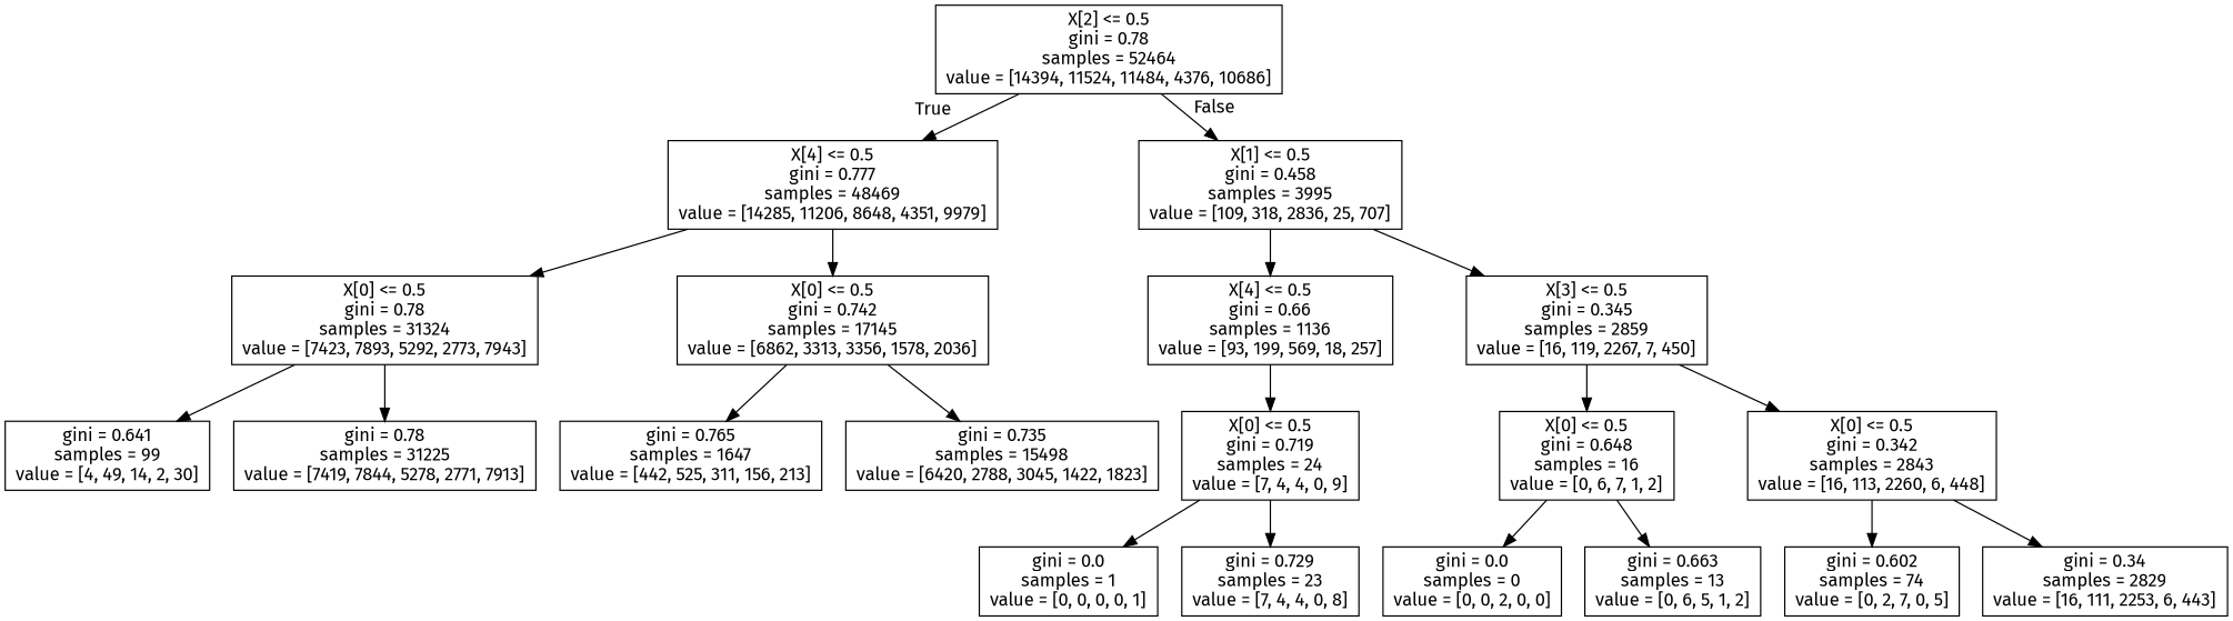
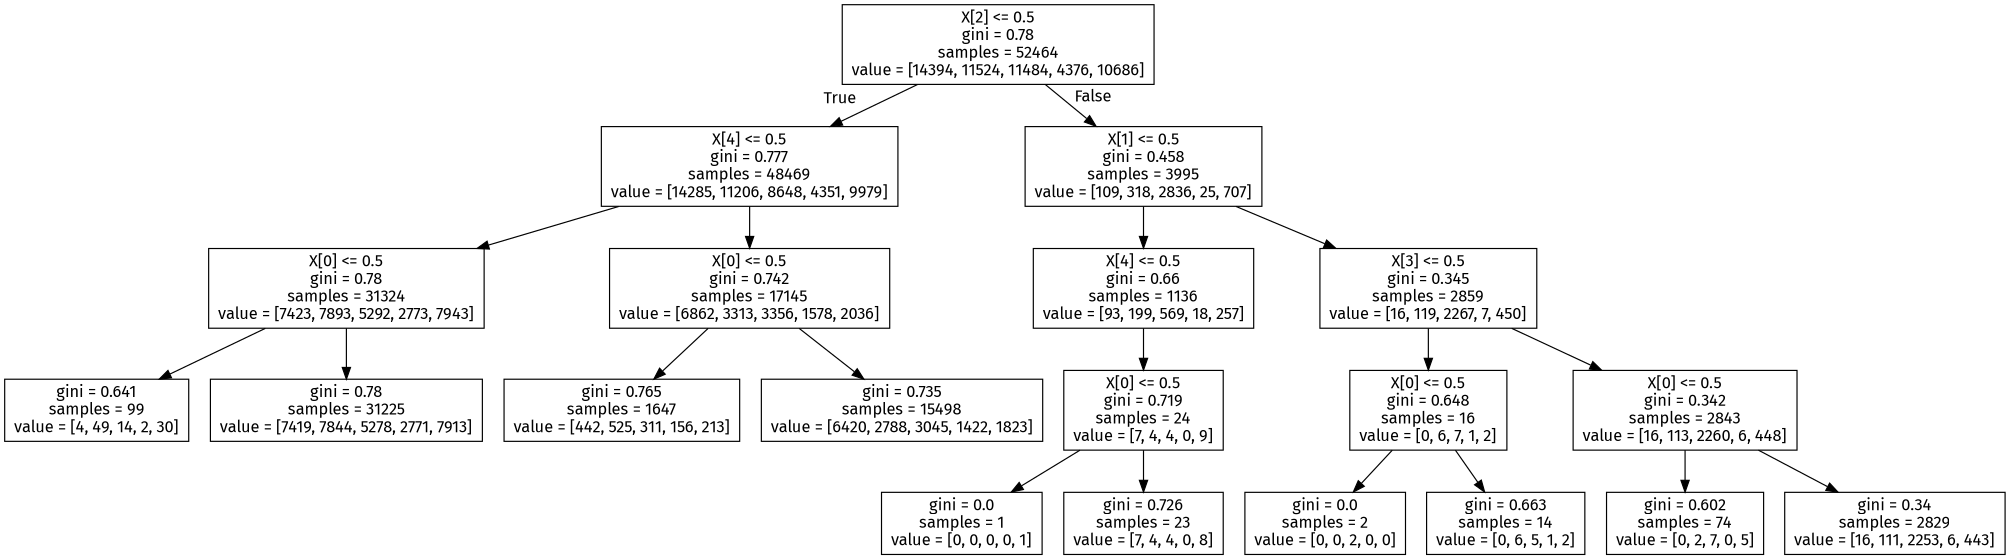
  digraph {
    fontname="Fira Sans"
    node [fontname="Fira Sans" shape=box]
    edge [fontname="Fira Sans"]
    n1 [label="X[2] <= 0.5\ngini = 0.78\nsamples = 52464\nvalue = [14394, 11524, 11484, 4376, 10686]"]
    n2 [label="X[4] <= 0.5\ngini = 0.777\nsamples = 48469\nvalue = [14285, 11206, 8648, 4351, 9979]"]
    n3 [label="X[1] <= 0.5\ngini = 0.458\nsamples = 3995\nvalue = [109, 318, 2836, 25, 707]"]
    n4 [label="X[0] <= 0.5\ngini = 0.78\nsamples = 31324\nvalue = [7423, 7893, 5292, 2773, 7943]"]
    n5 [label="X[0] <= 0.5\ngini = 0.742\nsamples = 17145\nvalue = [6862, 3313, 3356, 1578, 2036]"]
    n6 [label="X[4] <= 0.5\ngini = 0.66\nsamples = 1136\nvalue = [93, 199, 569, 18, 257]"]
    n7 [label="X[3] <= 0.5\ngini = 0.345\nsamples = 2859\nvalue = [16, 119, 2267, 7, 450]"]
    n8 [label="gini = 0.641\nsamples = 99\nvalue = [4, 49, 14, 2, 30]"]
    n9 [label="gini = 0.78\nsamples = 31225\nvalue = [7419, 7844, 5278, 2771, 7913]"]
    n10 [label="gini = 0.765\nsamples = 1647\nvalue = [442, 525, 311, 156, 213]"]
    n11 [label="gini = 0.735\nsamples = 15498\nvalue = [6420, 2788, 3045, 1422, 1823]"]
    n12 [label="X[0] <= 0.5\ngini = 0.719\nsamples = 24\nvalue = [7, 4, 4, 0, 9]"]
    n13 [label="X[0] <= 0.5\ngini = 0.648\nsamples = 16\nvalue = [0, 6, 7, 1, 2]"]
    n14 [label="X[0] <= 0.5\ngini = 0.342\nsamples = 2843\nvalue = [16, 113, 2260, 6, 448]"]
    n15 [label="gini = 0.0\nsamples = 1\nvalue = [0, 0, 0, 0, 1]"]
-   n16 [label="gini = 0.729\nsamples = 23\nvalue = [7, 4, 4, 0, 8]"]
-   n17 [label="gini = 0.0\nsamples = 0\nvalue = [0, 0, 2, 0, 0]"]
-   n18 [label="gini = 0.663\nsamples = 13\nvalue = [0, 6, 5, 1, 2]"]
+   n16 [label="gini = 0.726\nsamples = 23\nvalue = [7, 4, 4, 0, 8]"]
+   n17 [label="gini = 0.0\nsamples = 2\nvalue = [0, 0, 2, 0, 0]"]
+   n18 [label="gini = 0.663\nsamples = 14\nvalue = [0, 6, 5, 1, 2]"]
    n19 [label="gini = 0.602\nsamples = 74\nvalue = [0, 2, 7, 0, 5]"]
    n20 [label="gini = 0.34\nsamples = 2829\nvalue = [16, 111, 2253, 6, 443]"]
    n1 -> n2 [headlabel=True labelangle=45 labeldistance=2.5]
    n1 -> n3 [headlabel=False labelangle=-45 labeldistance=2.5]
    n2 -> n4
    n2 -> n5
    n3 -> n6
    n3 -> n7
    n4 -> n8
    n4 -> n9
    n5 -> n10
    n5 -> n11
    n6 -> n12
    n7 -> n13
    n7 -> n14
    n12 -> n15
    n12 -> n16
    n13 -> n17
    n13 -> n18
    n14 -> n19
    n14 -> n20
  }
